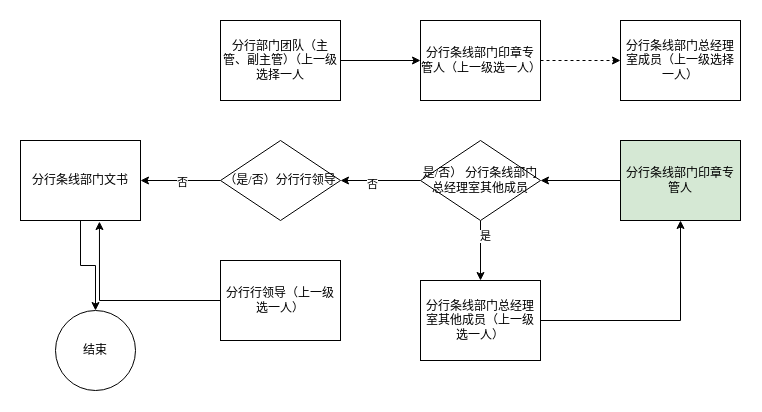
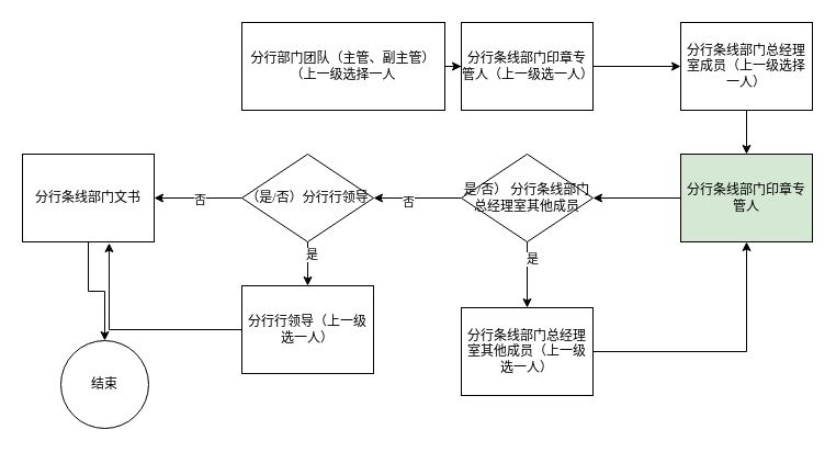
  <mxCell id="0" />
  <mxCell id="1" parent="0" />
  <mxCell id="2" style="edgeStyle=orthogonalEdgeStyle;rounded=0;orthogonalLoop=1;jettySize=auto;html=1;entryX=0;entryY=0.5;entryDx=0;entryDy=0;" parent="1" source="3" target="5" edge="1"><mxGeometry relative="1" as="geometry" /></mxCell>
- <mxCell id="3" value="&lt;p class=&quot;MsoNormal&quot;&gt;分行部门团队（主管、副主管）（上一级选择一人&lt;/p&gt;" style="rounded=0;whiteSpace=wrap;html=1;" parent="1" vertex="1"><mxGeometry x="220" y="20" width="120" height="80" as="geometry" /></mxCell>
- <mxCell id="4" style="edgeStyle=orthogonalEdgeStyle;rounded=0;orthogonalLoop=1;jettySize=auto;html=1;entryX=0;entryY=0.5;entryDx=0;entryDy=0;dashed=1;" parent="1" source="5" target="7" edge="1"><mxGeometry relative="1" as="geometry" /></mxCell>
+ <mxCell id="3" value="&lt;p class=&quot;MsoNormal&quot;&gt;分行部门团队（主管、副主管）（上一级选择一人&lt;/p&gt;" style="rounded=0;whiteSpace=wrap;html=1;" parent="1" vertex="1"><mxGeometry x="220" y="20" width="185" height="80" as="geometry" /></mxCell>
+ <mxCell id="4" style="edgeStyle=orthogonalEdgeStyle;rounded=0;orthogonalLoop=1;jettySize=auto;html=1;entryX=0;entryY=0.5;entryDx=0;entryDy=0;" parent="1" source="5" target="7" edge="1"><mxGeometry relative="1" as="geometry" /></mxCell>
  <mxCell id="5" value="&lt;p class=&quot;MsoNormal&quot;&gt;分行条线部门印章专管人（上一级选一人）&lt;/p&gt;" style="rounded=0;whiteSpace=wrap;html=1;" parent="1" vertex="1"><mxGeometry x="420" y="20" width="120" height="80" as="geometry" /></mxCell>
+ <mxCell id="6" style="edgeStyle=orthogonalEdgeStyle;rounded=0;orthogonalLoop=1;jettySize=auto;html=1;entryX=0.5;entryY=0;entryDx=0;entryDy=0;" parent="1" source="7" target="9" edge="1"><mxGeometry relative="1" as="geometry" /></mxCell>
  <mxCell id="7" value="&lt;p class=&quot;MsoNormal&quot;&gt;分行条线部门总经理室成员（上一级选择一人）&lt;/p&gt;" style="rounded=0;whiteSpace=wrap;html=1;" parent="1" vertex="1"><mxGeometry x="620" y="20" width="120" height="80" as="geometry" /></mxCell>
  <mxCell id="8" style="edgeStyle=orthogonalEdgeStyle;rounded=0;orthogonalLoop=1;jettySize=auto;html=1;entryX=1;entryY=0.5;entryDx=0;entryDy=0;" parent="1" source="9" target="14" edge="1"><mxGeometry relative="1" as="geometry" /></mxCell>
  <mxCell id="9" value="&lt;p class=&quot;MsoNormal&quot;&gt;分行条线部门印章专管人&lt;br&gt;&lt;/p&gt;" style="rounded=0;whiteSpace=wrap;html=1;fillColor=#d5e8d4;" parent="1" vertex="1"><mxGeometry x="620" y="140" width="120" height="80" as="geometry" /></mxCell>
  <mxCell id="10" style="edgeStyle=orthogonalEdgeStyle;rounded=0;orthogonalLoop=1;jettySize=auto;html=1;entryX=0.5;entryY=0;entryDx=0;entryDy=0;" parent="1" source="14" target="16" edge="1"><mxGeometry relative="1" as="geometry" /></mxCell>
  <mxCell id="11" value="是" style="edgeLabel;html=1;align=center;verticalAlign=middle;resizable=0;points=[];" vertex="1" connectable="0" parent="10"><mxGeometry x="-0.5" y="4" relative="1" as="geometry"><mxPoint as="offset" /></mxGeometry></mxCell>
  <mxCell id="12" style="edgeStyle=orthogonalEdgeStyle;rounded=0;orthogonalLoop=1;jettySize=auto;html=1;entryX=1;entryY=0.5;entryDx=0;entryDy=0;" parent="1" source="14" target="21" edge="1"><mxGeometry relative="1" as="geometry" /></mxCell>
  <mxCell id="13" value="否" style="edgeLabel;html=1;align=center;verticalAlign=middle;resizable=0;points=[];" vertex="1" connectable="0" parent="12"><mxGeometry x="0.225" y="3" relative="1" as="geometry"><mxPoint as="offset" /></mxGeometry></mxCell>
  <mxCell id="14" value="&lt;p class=&quot;MsoNormal&quot;&gt;&lt;font face=&quot;宋体&quot;&gt;是&lt;/font&gt;&lt;font face=&quot;宋体&quot;&gt;/否） 分行条线部门总经理室其他成员&lt;/font&gt;&lt;/p&gt;" style="rhombus;whiteSpace=wrap;html=1;" parent="1" vertex="1"><mxGeometry x="420" y="140" width="120" height="80" as="geometry" /></mxCell>
  <mxCell id="15" style="edgeStyle=orthogonalEdgeStyle;rounded=0;orthogonalLoop=1;jettySize=auto;html=1;" parent="1" source="16" target="9" edge="1"><mxGeometry relative="1" as="geometry" /></mxCell>
  <mxCell id="16" value="&lt;font style=&quot;border-color: var(--border-color);&quot; face=&quot;宋体&quot;&gt;分行条线部门总经理室其他成员（上一级选一人）&lt;/font&gt;" style="rounded=0;whiteSpace=wrap;html=1;" parent="1" vertex="1"><mxGeometry x="420" y="280" width="120" height="80" as="geometry" /></mxCell>
  <mxCell id="17" style="edgeStyle=orthogonalEdgeStyle;rounded=0;orthogonalLoop=1;jettySize=auto;html=1;entryX=1;entryY=0.5;entryDx=0;entryDy=0;" parent="1" source="21" edge="1"><mxGeometry relative="1" as="geometry"><mxPoint x="140" y="180" as="targetPoint" /></mxGeometry></mxCell>
  <mxCell id="18" value="否" style="edgeLabel;html=1;align=center;verticalAlign=middle;resizable=0;points=[];" parent="17" vertex="1" connectable="0"><mxGeometry x="-0.025" y="1" relative="1" as="geometry"><mxPoint as="offset" /></mxGeometry></mxCell>
+ <mxCell id="19" style="edgeStyle=orthogonalEdgeStyle;rounded=0;orthogonalLoop=1;jettySize=auto;html=1;entryX=0.5;entryY=0;entryDx=0;entryDy=0;" edge="1" parent="1" source="21" target="24"><mxGeometry relative="1" as="geometry" /></mxCell>
+ <mxCell id="20" value="是" style="edgeLabel;html=1;align=center;verticalAlign=middle;resizable=0;points=[];" vertex="1" connectable="0" parent="19"><mxGeometry x="-0.45" y="3" relative="1" as="geometry"><mxPoint as="offset" /></mxGeometry></mxCell>
  <mxCell id="21" value="&lt;p class=&quot;MsoNormal&quot;&gt;&lt;font face=&quot;宋体&quot;&gt;（是&lt;/font&gt;&lt;font face=&quot;宋体&quot;&gt;/否）分行行领导&lt;/font&gt;&lt;/p&gt;" style="rhombus;whiteSpace=wrap;html=1;" parent="1" vertex="1"><mxGeometry x="220" y="140" width="120" height="80" as="geometry" /></mxCell>
  <mxCell id="22" style="edgeStyle=orthogonalEdgeStyle;rounded=0;orthogonalLoop=1;jettySize=auto;html=1;entryX=0.5;entryY=0;entryDx=0;entryDy=0;" edge="1" parent="1" source="23" target="26"><mxGeometry relative="1" as="geometry" /></mxCell>
  <mxCell id="23" value="&lt;p class=&quot;MsoNormal&quot;&gt;分行条线部门文书&lt;/p&gt;" style="rounded=0;whiteSpace=wrap;html=1;" parent="1" vertex="1"><mxGeometry x="20" y="140" width="120" height="80" as="geometry" /></mxCell>
  <mxCell id="24" value="&lt;p class=&quot;MsoNormal&quot;&gt;分行行领导（上一级选一人）&lt;/p&gt;" style="rounded=0;whiteSpace=wrap;html=1;" vertex="1" parent="1"><mxGeometry x="220" y="260" width="120" height="80" as="geometry" /></mxCell>
  <mxCell id="25" style="edgeStyle=orthogonalEdgeStyle;rounded=0;orthogonalLoop=1;jettySize=auto;html=1;entryX=0.658;entryY=1.013;entryDx=0;entryDy=0;entryPerimeter=0;" edge="1" parent="1" source="24" target="23"><mxGeometry relative="1" as="geometry" /></mxCell>
  <mxCell id="26" value="结束" style="ellipse;whiteSpace=wrap;html=1;aspect=fixed;" vertex="1" parent="1"><mxGeometry x="55" y="310" width="80" height="80" as="geometry" /></mxCell>
